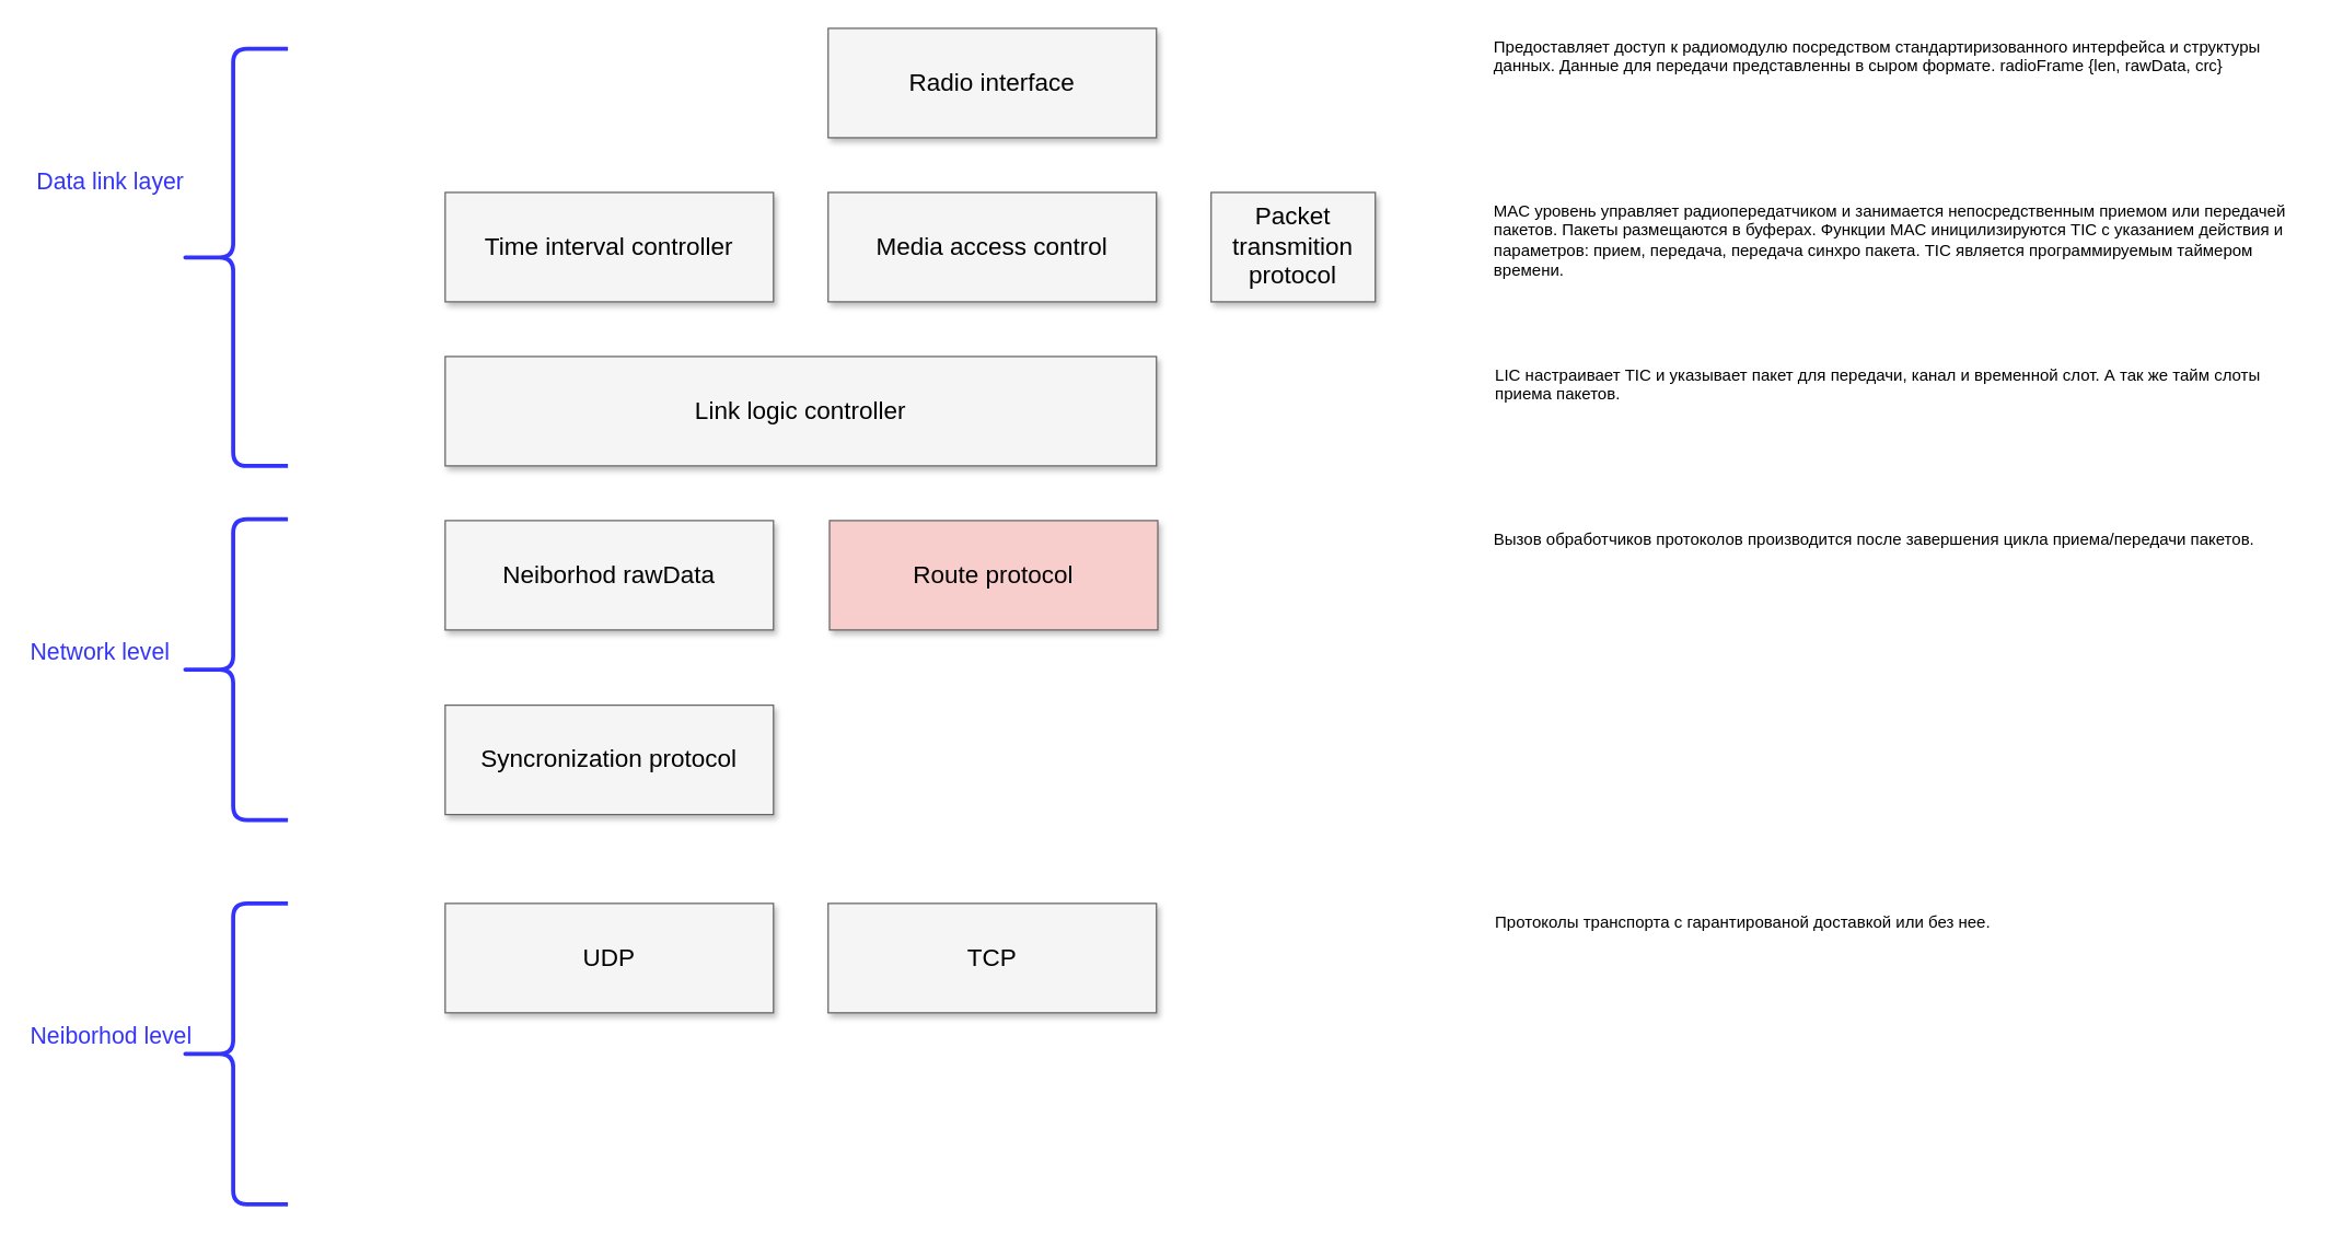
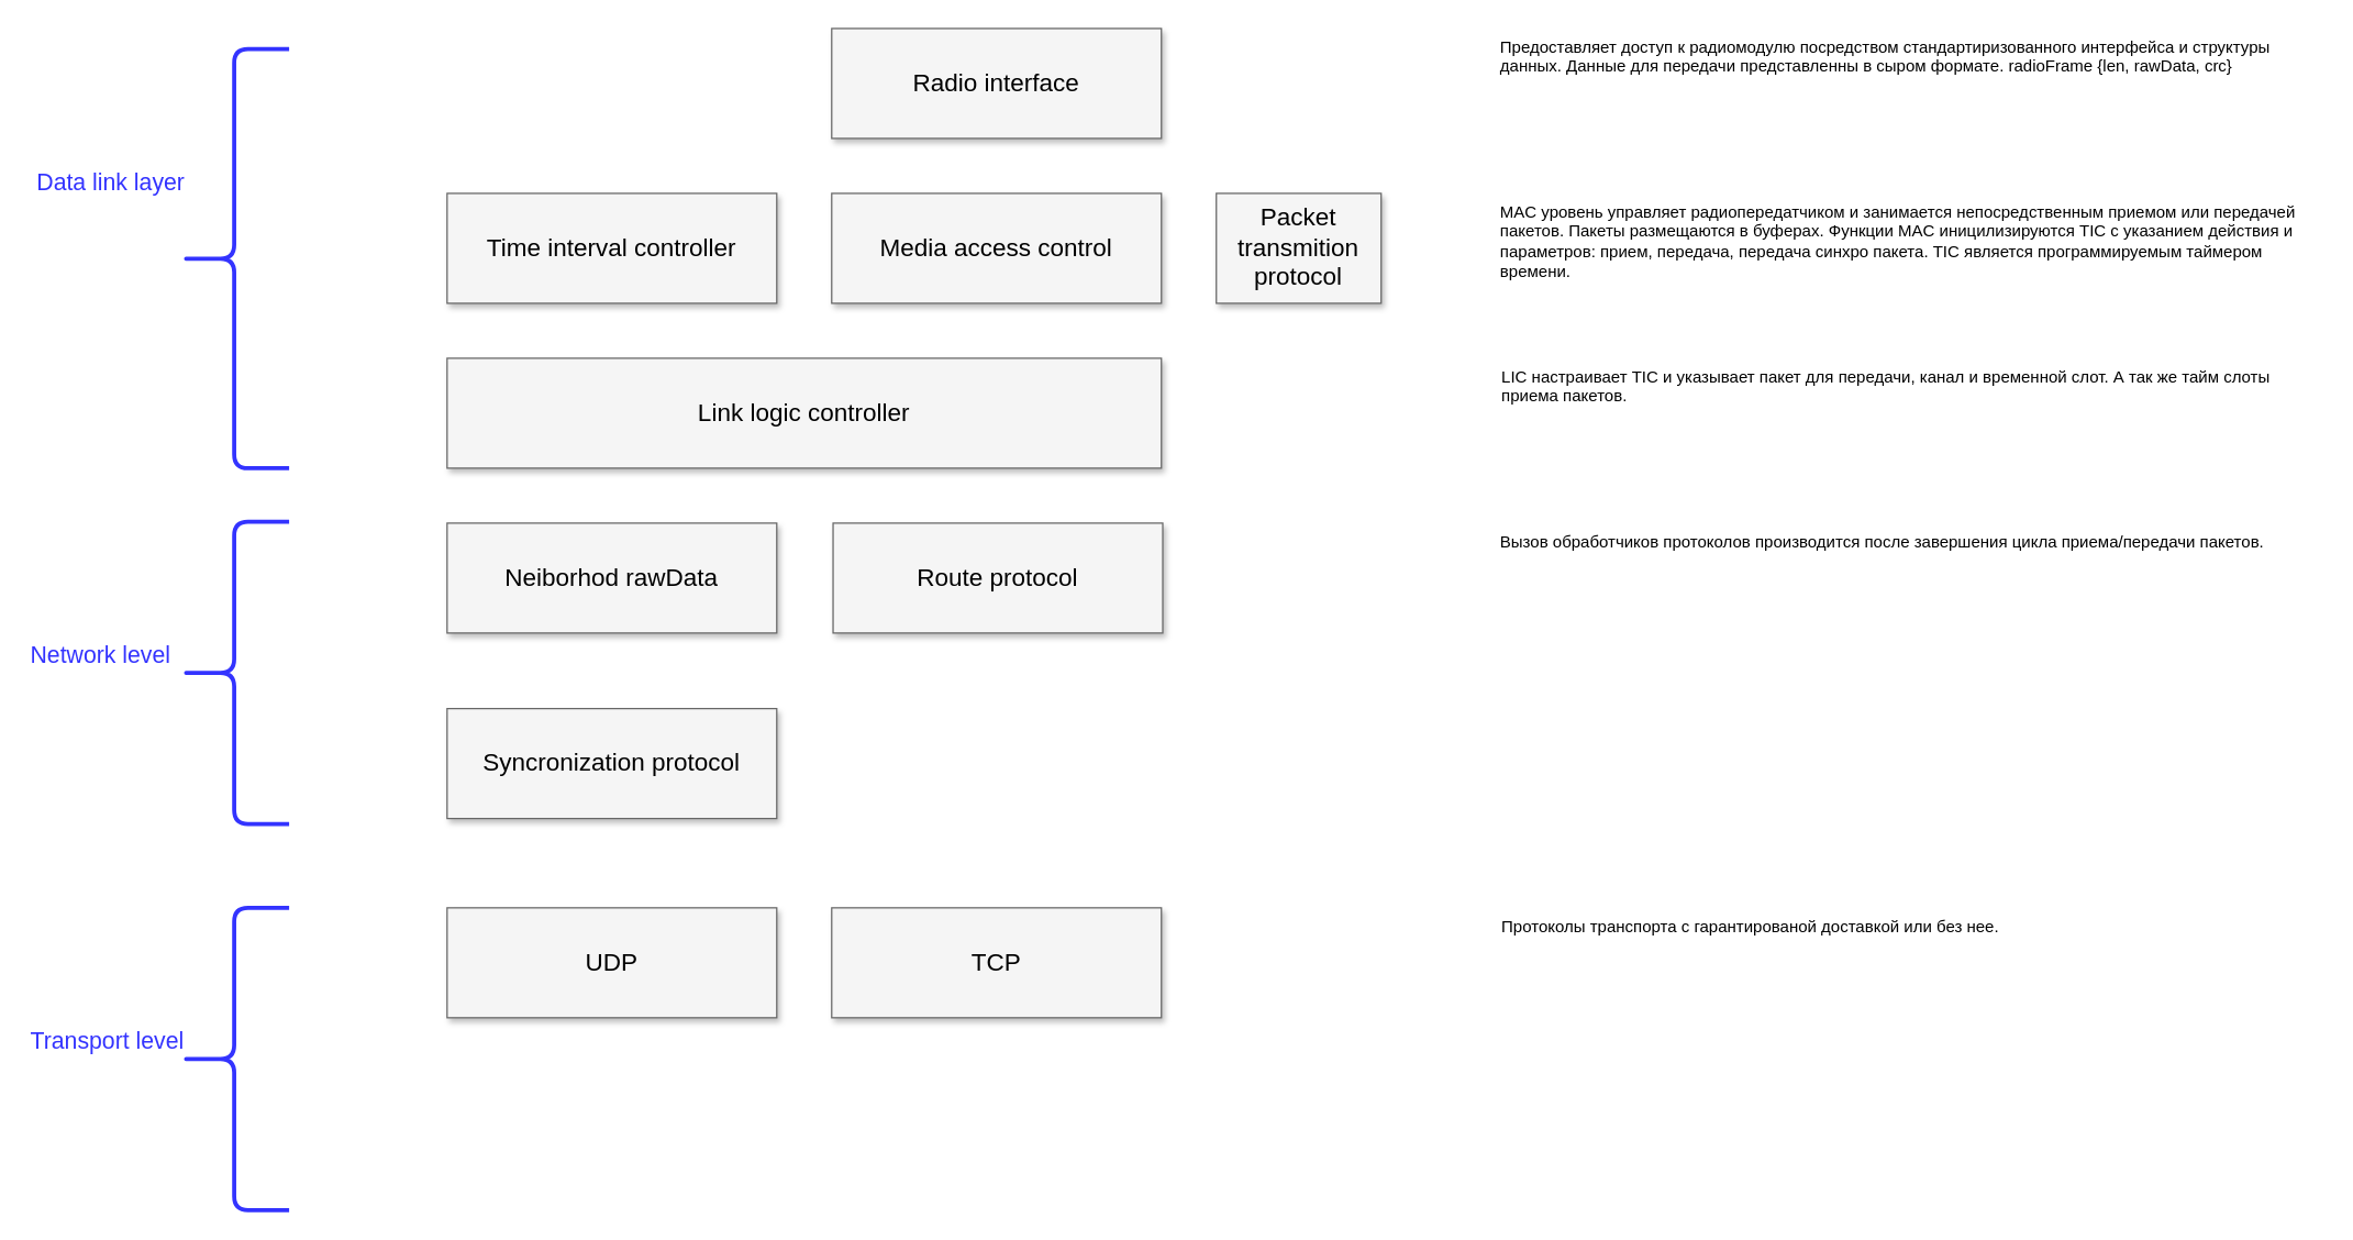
  <mxCell id="0" style=";html=1;" />
  <mxCell id="1" style=";html=1;" parent="0" />
  <mxCell id="2" value="Packet transmition protocol" style="whiteSpace=wrap;html=1;shadow=1;fontSize=18;fillColor=#f5f5f5;strokeColor=#666666;" parent="1" vertex="1"><mxGeometry x="885" y="140" width="120" height="80" as="geometry" /></mxCell>
  <mxCell id="3" value="Radio interface" style="whiteSpace=wrap;html=1;shadow=1;fontSize=18;fillColor=#f5f5f5;strokeColor=#666666;" parent="1" vertex="1"><mxGeometry x="605" y="20" width="240" height="80" as="geometry" /></mxCell>
  <mxCell id="4" value="Time interval controller" style="whiteSpace=wrap;html=1;shadow=1;fontSize=18;fillColor=#f5f5f5;strokeColor=#666666;" parent="1" vertex="1"><mxGeometry x="325" y="140" width="240" height="80" as="geometry" /></mxCell>
  <mxCell id="5" value="Media access control" style="whiteSpace=wrap;html=1;shadow=1;fontSize=18;fillColor=#f5f5f5;strokeColor=#666666;" parent="1" vertex="1"><mxGeometry x="605" y="140" width="240" height="80" as="geometry" /></mxCell>
  <mxCell id="6" value="Link logic controller" style="whiteSpace=wrap;html=1;shadow=1;fontSize=18;fillColor=#f5f5f5;strokeColor=#666666;" parent="1" vertex="1"><mxGeometry x="325" y="260" width="520" height="80" as="geometry" /></mxCell>
  <mxCell id="7" value="" style="shape=curlyBracket;whiteSpace=wrap;html=1;rounded=1;fontColor=#3333FF;fillColor=#3333FF;strokeColor=#3333FF;strokeWidth=3;" parent="1" vertex="1"><mxGeometry x="130" y="35" width="80" height="305" as="geometry" /></mxCell>
  <mxCell id="8" value="Data link layer" style="text;html=1;resizable=0;points=[];autosize=1;align=center;verticalAlign=middle;spacingTop=-4;strokeWidth=8;fontSize=17;labelPosition=center;verticalLabelPosition=middle;fontColor=#3333FF;" parent="1" vertex="1"><mxGeometry x="35" y="125" width="90" height="20" as="geometry" /></mxCell>
  <mxCell id="9" value="" style="shape=curlyBracket;whiteSpace=wrap;html=1;rounded=1;fontColor=#3333FF;fillColor=#3333FF;strokeColor=#3333FF;strokeWidth=3;" parent="1" vertex="1"><mxGeometry x="130" y="379" width="80" height="220" as="geometry" /></mxCell>
  <mxCell id="10" value="Network level" style="text;html=1;resizable=0;points=[];autosize=1;align=left;verticalAlign=top;spacingTop=-4;fontSize=17;fontColor=#3333FF;" parent="1" vertex="1"><mxGeometry x="20" y="464" width="120" height="20" as="geometry" /></mxCell>
  <mxCell id="11" value="Предоставляет доступ к радиомодулю посредством стандартиризованного интерфейса и структуры данных. Данные для передачи представленны в сыром формате. radioFrame {len, rawData, crc}" style="text;strokeColor=none;fillColor=none;align=left;verticalAlign=top;whiteSpace=wrap;rounded=0;labelPosition=center;verticalLabelPosition=middle;html=1;horizontal=1;labelBackgroundColor=none;labelBorderColor=none;" vertex="1" parent="1"><mxGeometry x="1090" y="20" width="600" height="80" as="geometry" /></mxCell>
  <mxCell id="12" value="MAC уровень управляет радиопередатчиком и занимается непосредственным приемом или передачей пакетов. Пакеты размещаются в буферах. Функции MAC иницилизируются TIC с указанием действия и параметров: прием, передача, передача синхро пакета. TIC является программируемым таймером времени." style="text;strokeColor=none;fillColor=none;align=left;verticalAlign=top;whiteSpace=wrap;rounded=0;labelPosition=center;verticalLabelPosition=middle;html=1;horizontal=1;labelBackgroundColor=none;labelBorderColor=none;" vertex="1" parent="1"><mxGeometry x="1090" y="140" width="600" height="80" as="geometry" /></mxCell>
  <mxCell id="13" value="Neiborhod rawData" style="whiteSpace=wrap;html=1;shadow=1;fontSize=18;fillColor=#f5f5f5;strokeColor=#666666;" vertex="1" parent="1"><mxGeometry x="325" y="380" width="240" height="80" as="geometry" /></mxCell>
- <mxCell id="14" value="Route protocol" style="whiteSpace=wrap;html=1;shadow=1;fontSize=18;fillColor=#f8cecc;strokeColor=#666666;" vertex="1" parent="1"><mxGeometry x="606" y="380" width="240" height="80" as="geometry" /></mxCell>
+ <mxCell id="14" value="Route protocol" style="whiteSpace=wrap;html=1;shadow=1;fontSize=18;fillColor=#f5f5f5;strokeColor=#666666;" vertex="1" parent="1"><mxGeometry x="606" y="380" width="240" height="80" as="geometry" /></mxCell>
  <mxCell id="15" value="Syncronization protocol" style="whiteSpace=wrap;html=1;shadow=1;fontSize=18;fillColor=#f5f5f5;strokeColor=#666666;" vertex="1" parent="1"><mxGeometry x="325" y="515" width="240" height="80" as="geometry" /></mxCell>
  <mxCell id="16" value="LIC настраивает TIC и указывает пакет для передачи, канал и временной слот. А так же тайм слоты приема пакетов." style="text;strokeColor=none;fillColor=none;align=left;verticalAlign=top;whiteSpace=wrap;rounded=0;labelPosition=center;verticalLabelPosition=middle;html=1;horizontal=1;labelBackgroundColor=none;labelBorderColor=none;" vertex="1" parent="1"><mxGeometry x="1091" y="260" width="600" height="80" as="geometry" /></mxCell>
  <mxCell id="17" value="" style="shape=curlyBracket;whiteSpace=wrap;html=1;rounded=1;fontColor=#3333FF;fillColor=#3333FF;strokeColor=#3333FF;strokeWidth=3;" vertex="1" parent="1"><mxGeometry x="130" y="660" width="80" height="220" as="geometry" /></mxCell>
- <mxCell id="18" value="Neiborhod level" style="text;html=1;resizable=0;points=[];autosize=1;align=left;verticalAlign=top;spacingTop=-4;fontSize=17;fontColor=#3333FF;" vertex="1" parent="1"><mxGeometry x="20" y="745" width="130" height="20" as="geometry" /></mxCell>
+ <mxCell id="18" value="Transport level" style="text;html=1;resizable=0;points=[];autosize=1;align=left;verticalAlign=top;spacingTop=-4;fontSize=17;fontColor=#3333FF;" vertex="1" parent="1"><mxGeometry x="20" y="745" width="130" height="20" as="geometry" /></mxCell>
  <mxCell id="19" value="UDP" style="whiteSpace=wrap;html=1;shadow=1;fontSize=18;fillColor=#f5f5f5;strokeColor=#666666;" vertex="1" parent="1"><mxGeometry x="325" y="660" width="240" height="80" as="geometry" /></mxCell>
  <mxCell id="20" value="TCP" style="whiteSpace=wrap;html=1;shadow=1;fontSize=18;fillColor=#f5f5f5;strokeColor=#666666;" vertex="1" parent="1"><mxGeometry x="605" y="660" width="240" height="80" as="geometry" /></mxCell>
  <mxCell id="21" value="Вызов обработчиков протоколов производится после завершения цикла приема/передачи пакетов." style="text;strokeColor=none;fillColor=none;align=left;verticalAlign=top;whiteSpace=wrap;rounded=0;labelPosition=center;verticalLabelPosition=middle;html=1;horizontal=1;labelBackgroundColor=none;labelBorderColor=none;" vertex="1" parent="1"><mxGeometry x="1090" y="380" width="600" height="80" as="geometry" /></mxCell>
  <mxCell id="22" value="Протоколы транспорта с гарантированой доставкой или без нее." style="text;strokeColor=none;fillColor=none;align=left;verticalAlign=top;whiteSpace=wrap;rounded=0;labelPosition=center;verticalLabelPosition=middle;html=1;horizontal=1;labelBackgroundColor=none;labelBorderColor=none;" vertex="1" parent="1"><mxGeometry x="1091" y="660" width="600" height="80" as="geometry" /></mxCell>
